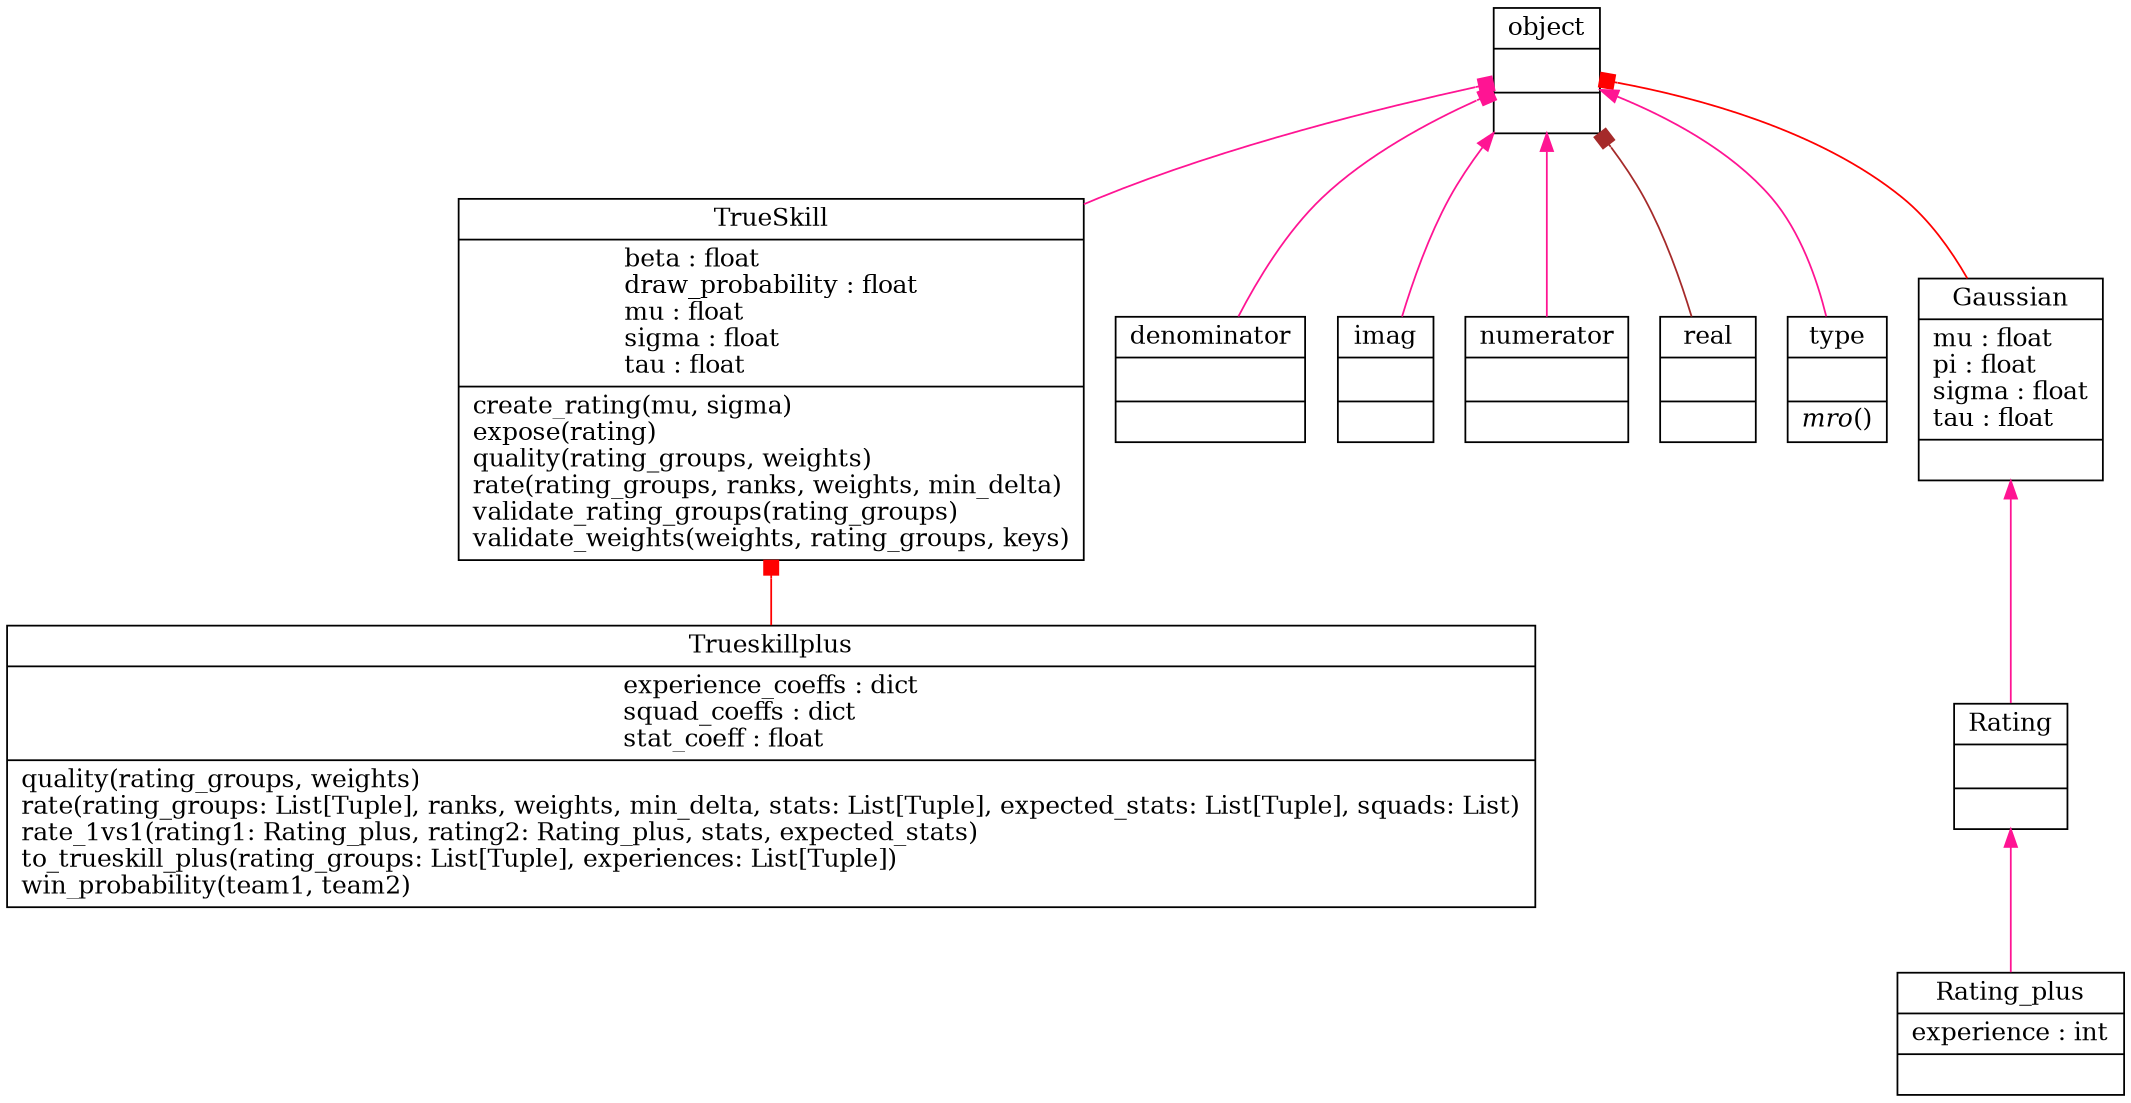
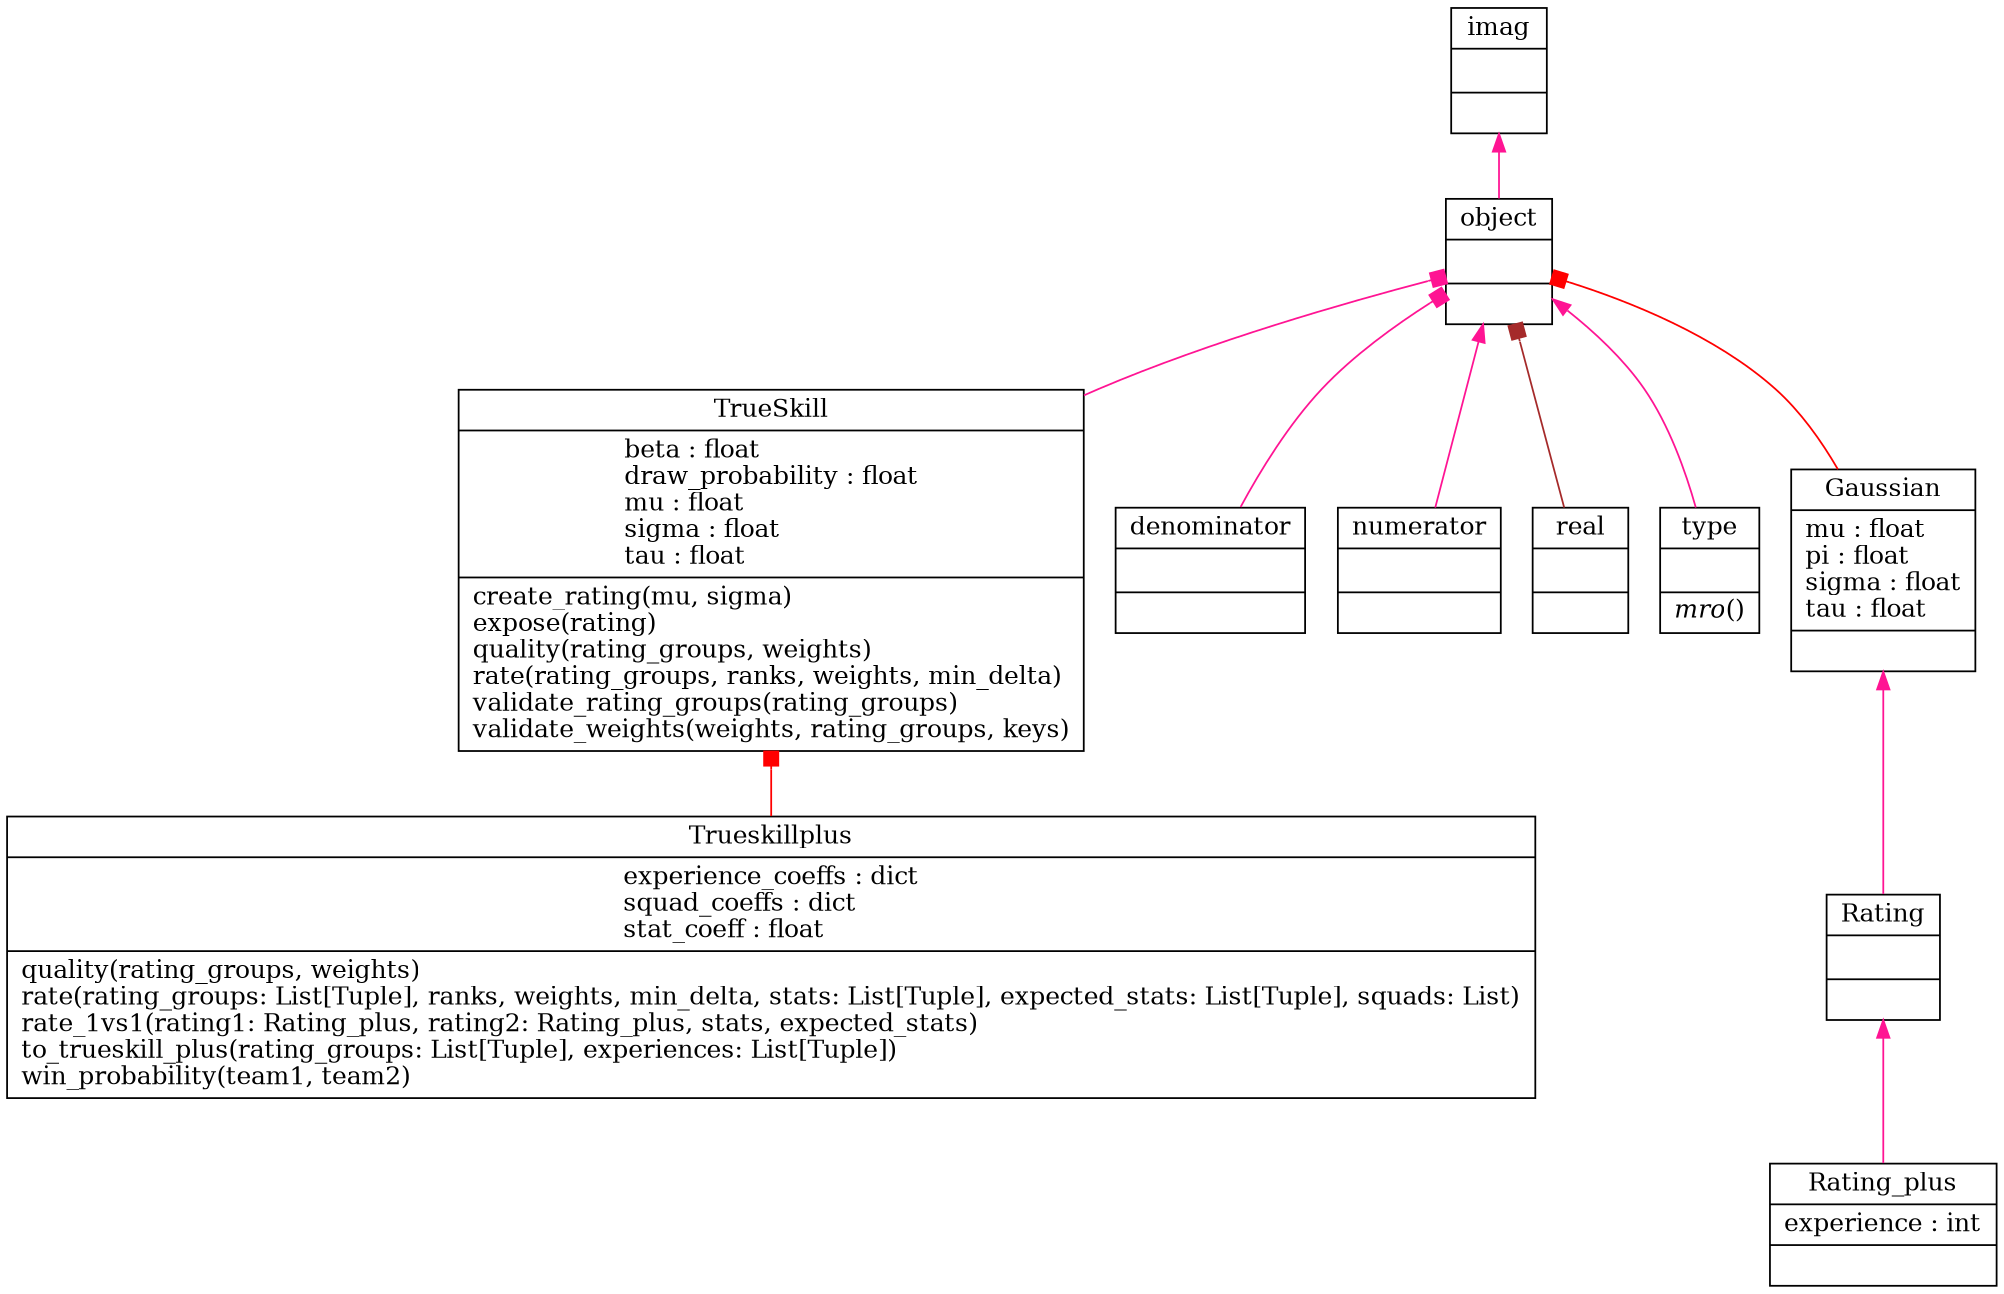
  digraph {
    rankdir=BT
    node [color=black fontcolor=black shape=record style=solid]
    edge [arrowhead=box arrowtail=none color=deeppink]
    n1 [label=<{Gaussian|mu : float<br ALIGN="LEFT"/>pi : float<br ALIGN="LEFT"/>sigma : float<br ALIGN="LEFT"/>tau : float<br ALIGN="LEFT"/>|}>]
    n2 [label=<{object|<br ALIGN="LEFT"/>|}>]
    n3 [label=<{Rating|<br ALIGN="LEFT"/>|}>]
    n4 [label=<{Rating_plus|experience : int<br ALIGN="LEFT"/>|}>]
    n5 [label=<{TrueSkill|beta : float<br ALIGN="LEFT"/>draw_probability : float<br ALIGN="LEFT"/>mu : float<br ALIGN="LEFT"/>sigma : float<br ALIGN="LEFT"/>tau : float<br ALIGN="LEFT"/>|create_rating(mu, sigma)<br ALIGN="LEFT"/>expose(rating)<br ALIGN="LEFT"/>quality(rating_groups, weights)<br ALIGN="LEFT"/>rate(rating_groups, ranks, weights, min_delta)<br ALIGN="LEFT"/>validate_rating_groups(rating_groups)<br ALIGN="LEFT"/>validate_weights(weights, rating_groups, keys)<br ALIGN="LEFT"/>}>]
    n6 [label=<{Trueskillplus|experience_coeffs : dict<br ALIGN="LEFT"/>squad_coeffs : dict<br ALIGN="LEFT"/>stat_coeff : float<br ALIGN="LEFT"/>|quality(rating_groups, weights)<br ALIGN="LEFT"/>rate(rating_groups: List[Tuple], ranks, weights, min_delta, stats: List[Tuple], expected_stats: List[Tuple], squads: List)<br ALIGN="LEFT"/>rate_1vs1(rating1: Rating_plus, rating2: Rating_plus, stats, expected_stats)<br ALIGN="LEFT"/>to_trueskill_plus(rating_groups: List[Tuple], experiences: List[Tuple])<br ALIGN="LEFT"/>win_probability(team1, team2)<br ALIGN="LEFT"/>}>]
    n7 [label=<{denominator|<br ALIGN="LEFT"/>|}>]
    n8 [label=<{imag|<br ALIGN="LEFT"/>|}>]
    n9 [label=<{numerator|<br ALIGN="LEFT"/>|}>]
    n10 [label=<{real|<br ALIGN="LEFT"/>|}>]
    n11 [label=<{type|<br ALIGN="LEFT"/>|<I>mro</I>()<br ALIGN="LEFT"/>}>]
    n1 -> n2 [color=red]
    n3 -> n1 [arrowhead=normal]
    n4 -> n3 [arrowhead=normal]
    n5 -> n2
    n6 -> n5 [color=red]
    n7 -> n2
-   n8 -> n2 [arrowhead=normal]
+   n2 -> n8 [arrowhead=normal]
    n9 -> n2 [arrowhead=normal]
    n10 -> n2 [color=brown]
    n11 -> n2 [arrowhead=normal]
  }
